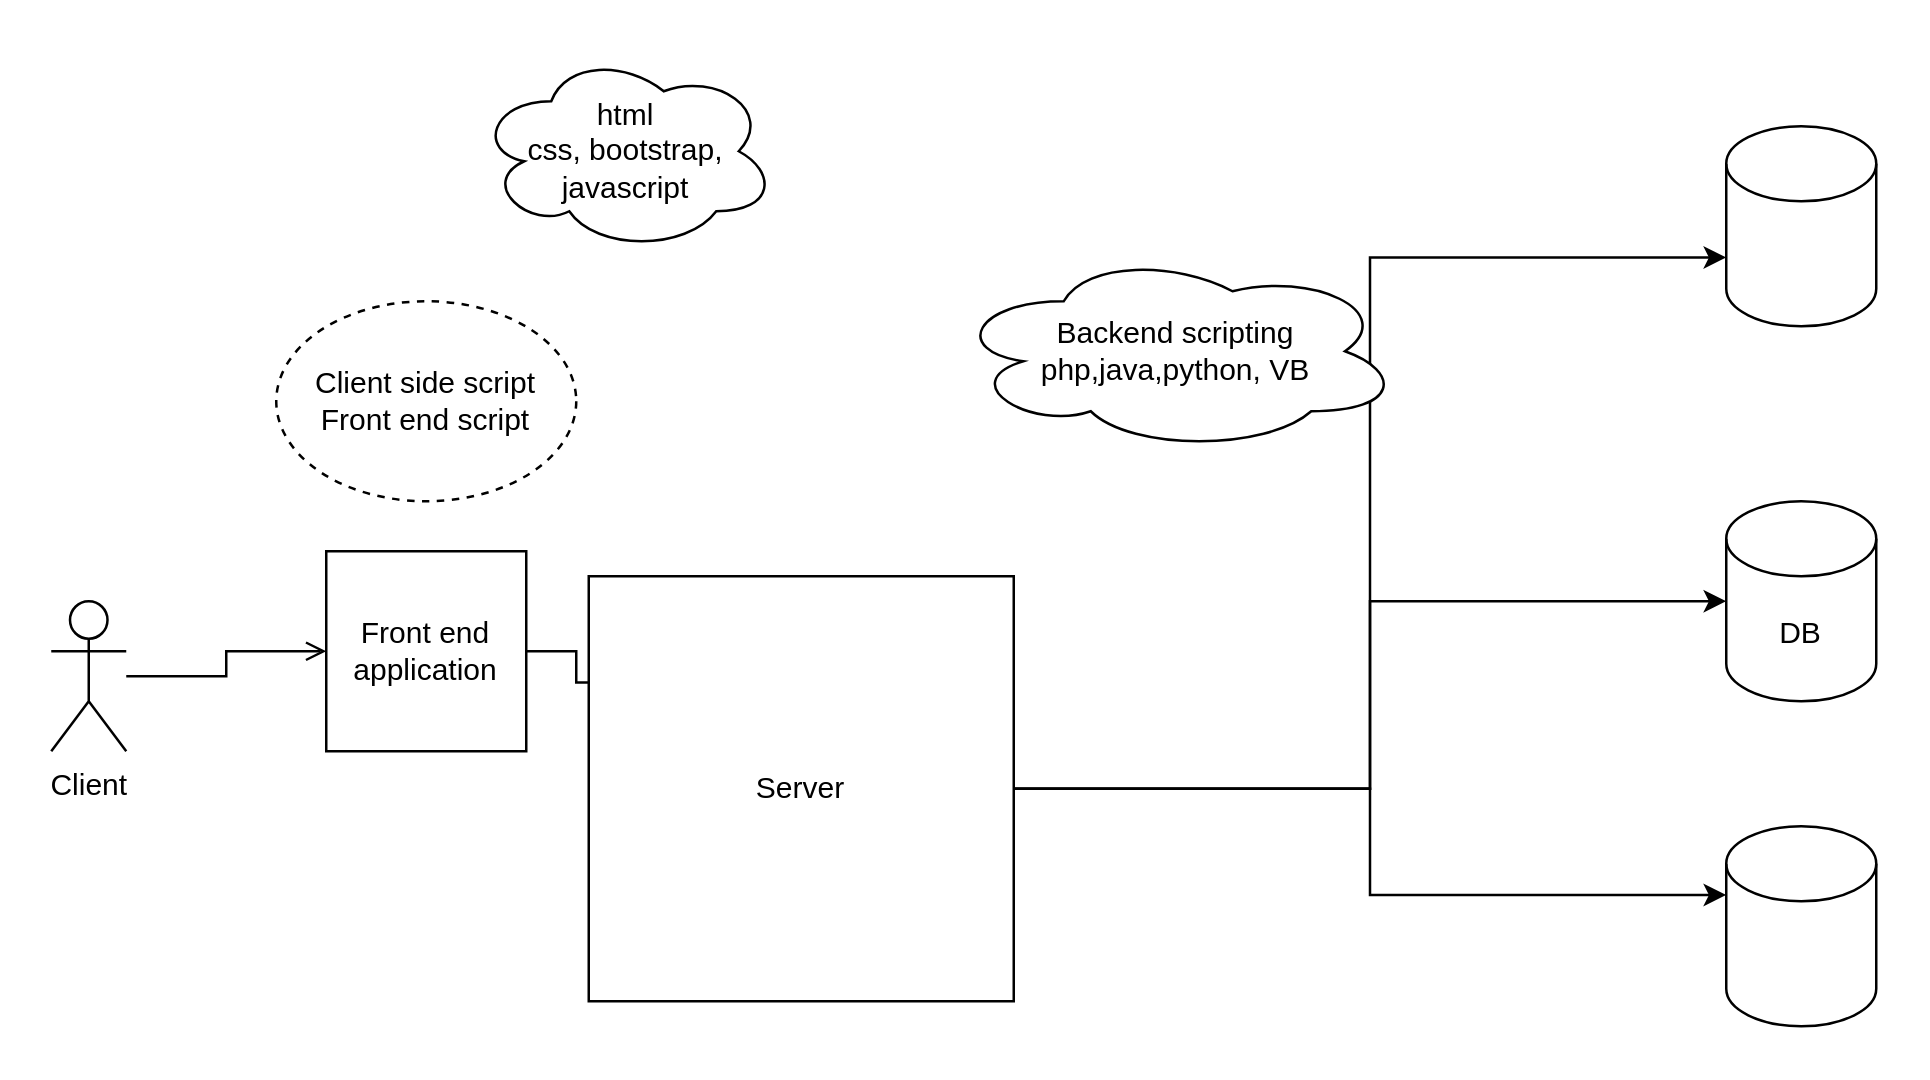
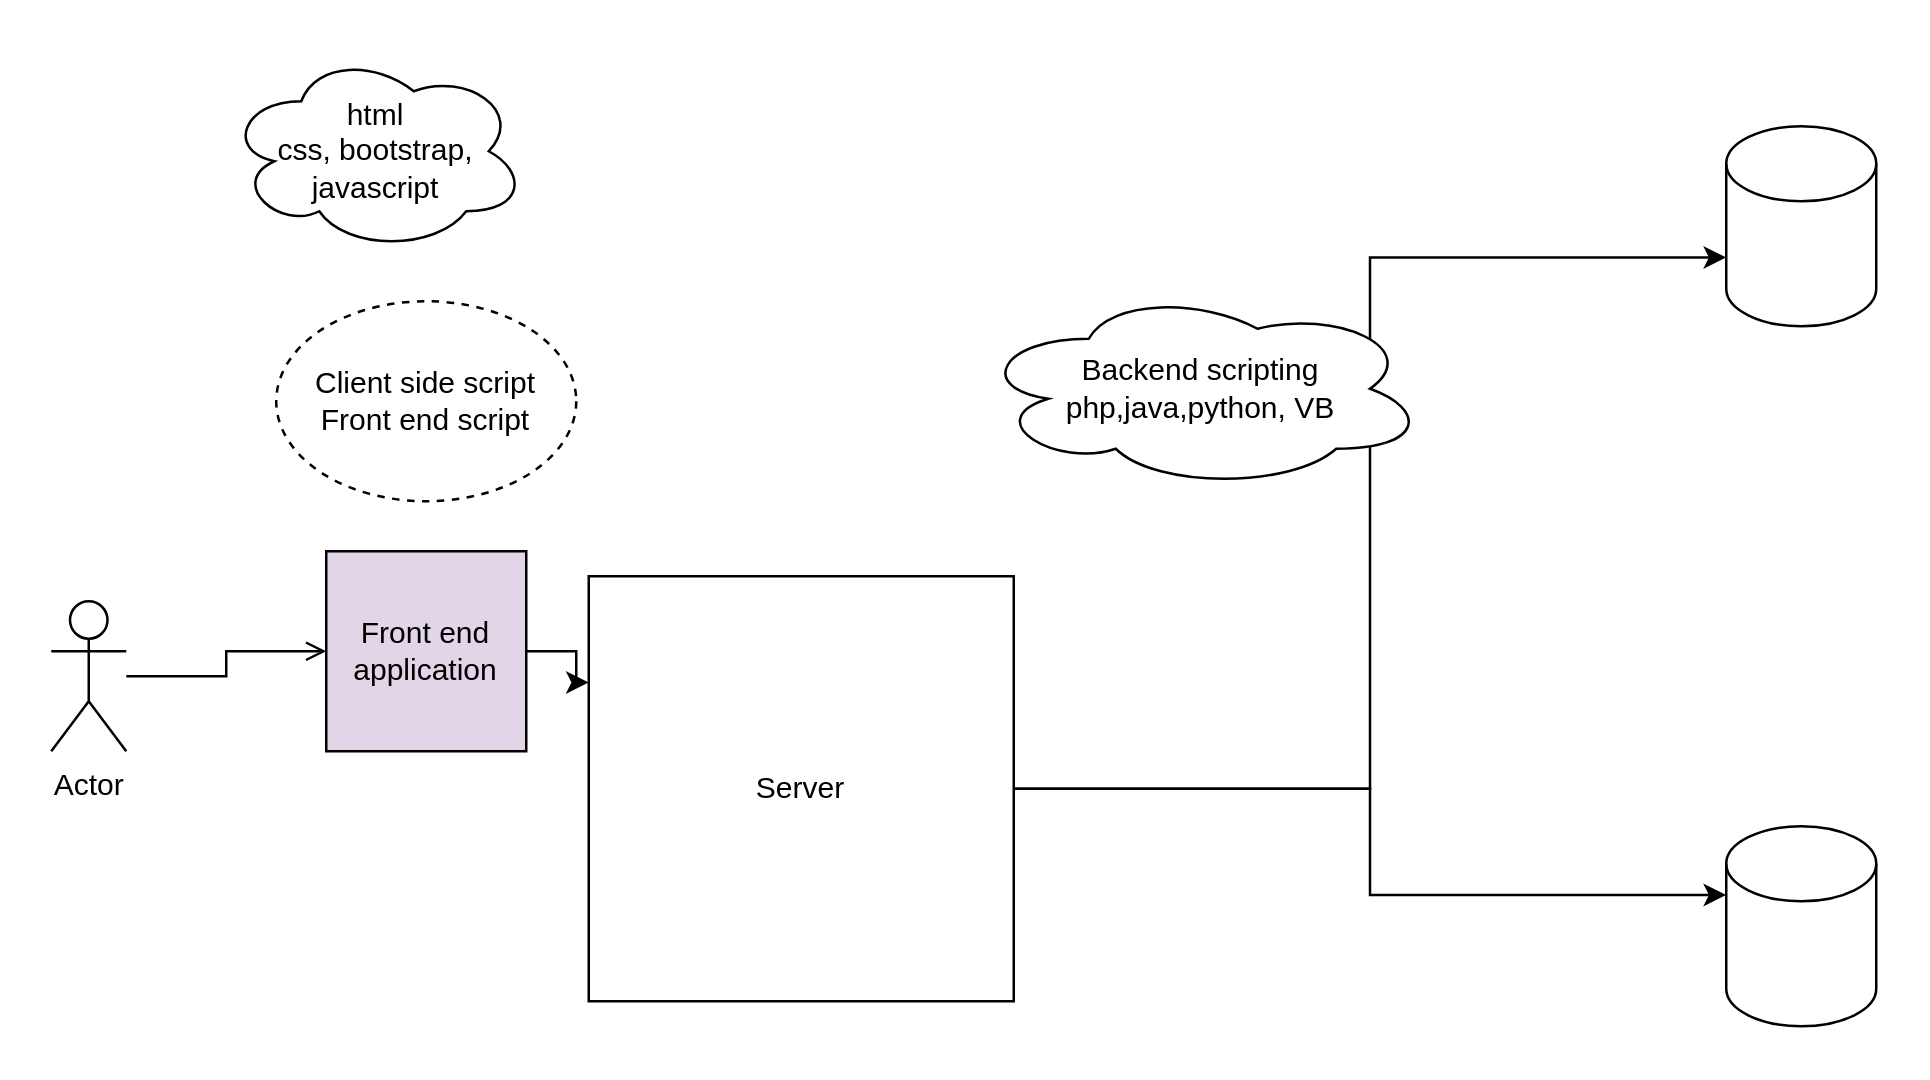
  <mxCell id="0" />
  <mxCell id="1" parent="0" />
- <mxCell id="2" value="DB" style="shape=cylinder3;whiteSpace=wrap;html=1;boundedLbl=1;backgroundOutline=1;size=15;" vertex="1" parent="1"><mxGeometry x="690" y="200" width="60" height="80" as="geometry" /></mxCell>
- <mxCell id="3" style="edgeStyle=orthogonalEdgeStyle;rounded=0;orthogonalLoop=1;jettySize=auto;html=1;entryX=0;entryY=0.25;entryDx=0;entryDy=0;endArrow=none;" edge="1" parent="1" source="4" target="8"><mxGeometry relative="1" as="geometry" /></mxCell>
- <mxCell id="4" value="Front end application" style="whiteSpace=wrap;html=1;aspect=fixed;" vertex="1" parent="1"><mxGeometry x="130" y="220" width="80" height="80" as="geometry" /></mxCell>
+ <mxCell id="3" style="edgeStyle=orthogonalEdgeStyle;rounded=0;orthogonalLoop=1;jettySize=auto;html=1;entryX=0;entryY=0.25;entryDx=0;entryDy=0;" edge="1" parent="1" source="4" target="8"><mxGeometry relative="1" as="geometry" /></mxCell>
+ <mxCell id="4" value="Front end application" style="whiteSpace=wrap;html=1;aspect=fixed;fillColor=#e1d5e7;" vertex="1" parent="1"><mxGeometry x="130" y="220" width="80" height="80" as="geometry" /></mxCell>
  <mxCell id="5" style="edgeStyle=orthogonalEdgeStyle;rounded=0;orthogonalLoop=1;jettySize=auto;html=1;entryX=0;entryY=0;entryDx=0;entryDy=52.5;entryPerimeter=0;" edge="1" parent="1" source="8" target="11"><mxGeometry relative="1" as="geometry" /></mxCell>
- <mxCell id="6" style="edgeStyle=orthogonalEdgeStyle;rounded=0;orthogonalLoop=1;jettySize=auto;html=1;" edge="1" parent="1" source="8" target="2"><mxGeometry relative="1" as="geometry" /></mxCell>
  <mxCell id="7" style="edgeStyle=orthogonalEdgeStyle;rounded=0;orthogonalLoop=1;jettySize=auto;html=1;entryX=0;entryY=0;entryDx=0;entryDy=27.5;entryPerimeter=0;" edge="1" parent="1" source="8" target="12"><mxGeometry relative="1" as="geometry" /></mxCell>
  <mxCell id="8" value="Server" style="whiteSpace=wrap;html=1;aspect=fixed;" vertex="1" parent="1"><mxGeometry x="235" y="230" width="170" height="170" as="geometry" /></mxCell>
  <mxCell id="9" style="edgeStyle=orthogonalEdgeStyle;rounded=0;orthogonalLoop=1;jettySize=auto;html=1;entryX=0;entryY=0.5;entryDx=0;entryDy=0;endArrow=open;" edge="1" parent="1" source="10" target="4"><mxGeometry relative="1" as="geometry" /></mxCell>
- <mxCell id="10" value="Client" style="shape=umlActor;verticalLabelPosition=bottom;verticalAlign=top;html=1;outlineConnect=0;" vertex="1" parent="1"><mxGeometry x="20" y="240" width="30" height="60" as="geometry" /></mxCell>
+ <mxCell id="10" value="Actor" style="shape=umlActor;verticalLabelPosition=bottom;verticalAlign=top;html=1;outlineConnect=0;" vertex="1" parent="1"><mxGeometry x="20" y="240" width="30" height="60" as="geometry" /></mxCell>
  <mxCell id="11" value="" style="shape=cylinder3;whiteSpace=wrap;html=1;boundedLbl=1;backgroundOutline=1;size=15;" vertex="1" parent="1"><mxGeometry x="690" y="50" width="60" height="80" as="geometry" /></mxCell>
  <mxCell id="12" value="" style="shape=cylinder3;whiteSpace=wrap;html=1;boundedLbl=1;backgroundOutline=1;size=15;" vertex="1" parent="1"><mxGeometry x="690" y="330" width="60" height="80" as="geometry" /></mxCell>
  <mxCell id="13" value="Client side script&lt;br&gt;Front end script&lt;br&gt;" style="ellipse;whiteSpace=wrap;html=1;dashed=1;" vertex="1" parent="1"><mxGeometry x="110" y="120" width="120" height="80" as="geometry" /></mxCell>
- <mxCell id="14" value="Backend scripting&lt;br&gt;php,java,python, VB&lt;br&gt;" style="ellipse;shape=cloud;whiteSpace=wrap;html=1;" vertex="1" parent="1"><mxGeometry x="380" y="100" width="180" height="80" as="geometry" /></mxCell>
- <mxCell id="15" value="html&lt;br&gt;css, bootstrap, javascript" style="ellipse;shape=cloud;whiteSpace=wrap;html=1;" vertex="1" parent="1"><mxGeometry x="190" y="20" width="120" height="80" as="geometry" /></mxCell>
+ <mxCell id="14" value="Backend scripting&lt;br&gt;php,java,python, VB&lt;br&gt;" style="ellipse;shape=cloud;whiteSpace=wrap;html=1;" vertex="1" parent="1"><mxGeometry x="390" y="115" width="180" height="80" as="geometry" /></mxCell>
+ <mxCell id="15" value="html&lt;br&gt;css, bootstrap, javascript" style="ellipse;shape=cloud;whiteSpace=wrap;html=1;" vertex="1" parent="1"><mxGeometry x="90" y="20" width="120" height="80" as="geometry" /></mxCell>
